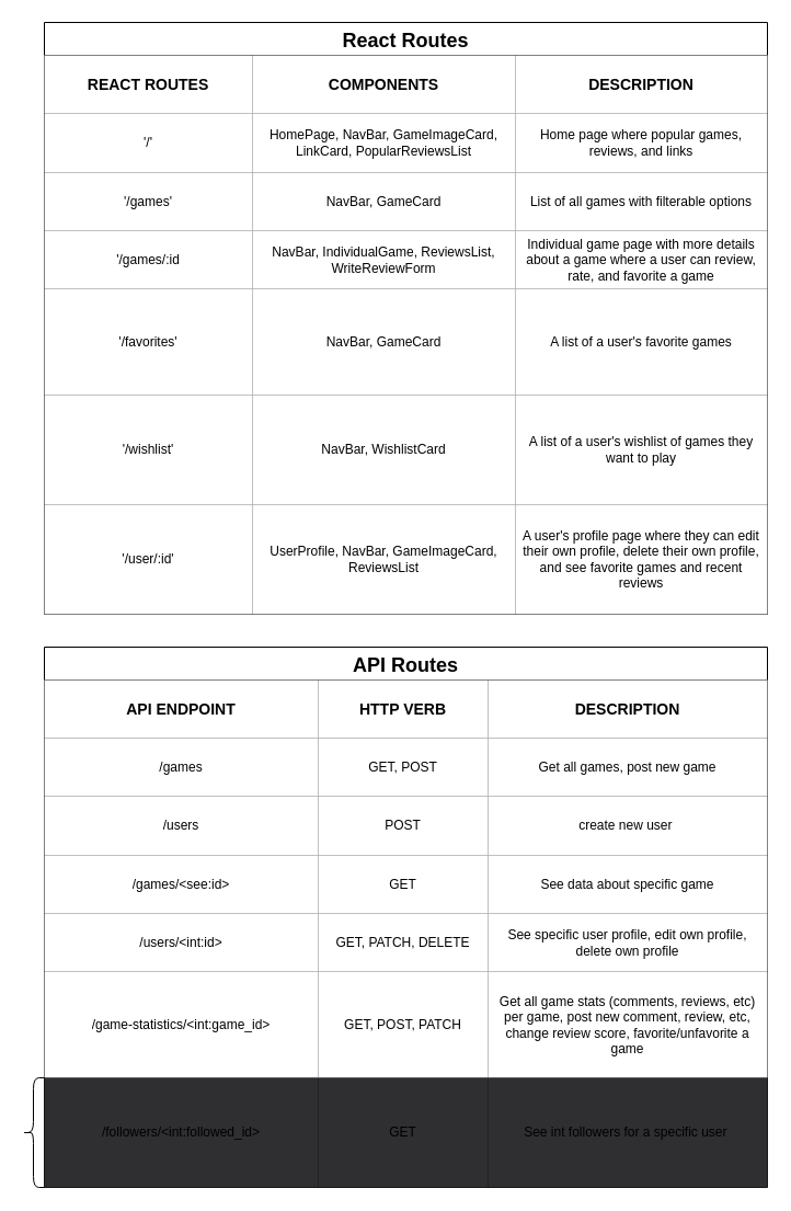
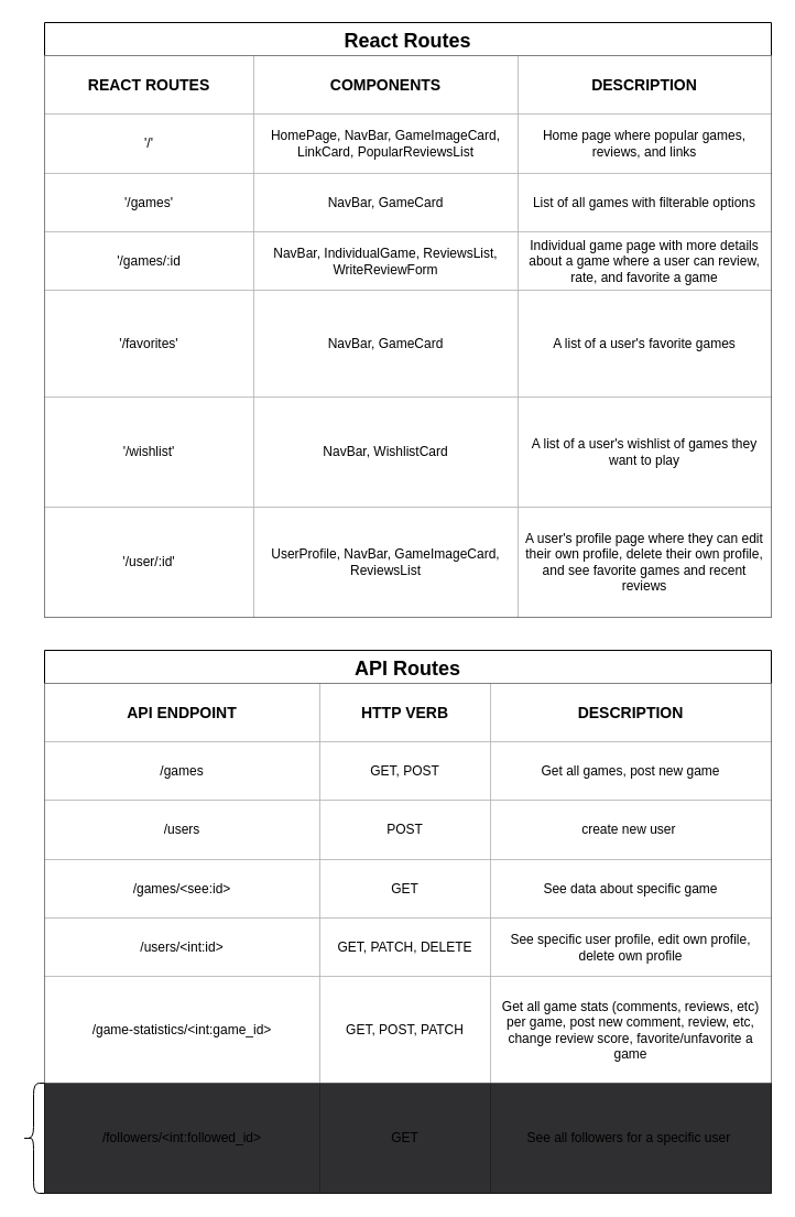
  <mxCell id="0" />
  <mxCell id="1" parent="0" />
  <mxCell id="2" value="API Routes" style="shape=table;startSize=30;container=1;collapsible=0;childLayout=tableLayout;fontStyle=1;align=center;fontSize=18;" vertex="1" parent="1"><mxGeometry x="40" y="590" width="660" height="493" as="geometry" /></mxCell>
  <mxCell id="3" style="shape=tableRow;horizontal=0;startSize=0;swimlaneHead=0;swimlaneBody=0;top=0;left=0;bottom=0;right=0;collapsible=0;dropTarget=0;fillColor=none;points=[[0,0.5],[1,0.5]];portConstraint=eastwest;" vertex="1" parent="2"><mxGeometry y="30" width="660" height="53" as="geometry" /></mxCell>
  <mxCell id="4" value="API ENDPOINT" style="shape=partialRectangle;html=1;whiteSpace=wrap;connectable=0;top=0;left=0;bottom=0;right=0;overflow=hidden;fontStyle=1;fontSize=14;" vertex="1" parent="3"><mxGeometry width="250" height="53" as="geometry"><mxRectangle width="250" height="53" as="alternateBounds" /></mxGeometry></mxCell>
  <mxCell id="5" value="HTTP VERB" style="shape=partialRectangle;html=1;whiteSpace=wrap;connectable=0;top=0;left=0;bottom=0;right=0;overflow=hidden;fontStyle=1;fontSize=14;" vertex="1" parent="3"><mxGeometry x="250" width="155" height="53" as="geometry"><mxRectangle width="155" height="53" as="alternateBounds" /></mxGeometry></mxCell>
  <mxCell id="6" value="DESCRIPTION" style="shape=partialRectangle;html=1;whiteSpace=wrap;connectable=0;top=0;left=0;bottom=0;right=0;overflow=hidden;fontStyle=1;fontSize=14;" vertex="1" parent="3"><mxGeometry x="405" width="255" height="53" as="geometry"><mxRectangle width="255" height="53" as="alternateBounds" /></mxGeometry></mxCell>
  <mxCell id="7" value="" style="shape=tableRow;horizontal=0;startSize=0;swimlaneHead=0;swimlaneBody=0;top=0;left=0;bottom=0;right=0;collapsible=0;dropTarget=0;fillColor=none;points=[[0,0.5],[1,0.5]];portConstraint=eastwest;" vertex="1" parent="2"><mxGeometry y="83" width="660" height="53" as="geometry" /></mxCell>
  <mxCell id="8" value="/games" style="shape=partialRectangle;html=1;whiteSpace=wrap;connectable=0;top=0;left=0;bottom=0;right=0;overflow=hidden;" vertex="1" parent="7"><mxGeometry width="250" height="53" as="geometry"><mxRectangle width="250" height="53" as="alternateBounds" /></mxGeometry></mxCell>
  <mxCell id="9" value="GET, POST" style="shape=partialRectangle;html=1;whiteSpace=wrap;connectable=0;top=0;left=0;bottom=0;right=0;overflow=hidden;" vertex="1" parent="7"><mxGeometry x="250" width="155" height="53" as="geometry"><mxRectangle width="155" height="53" as="alternateBounds" /></mxGeometry></mxCell>
  <mxCell id="10" value="Get all games, post new game" style="shape=partialRectangle;html=1;whiteSpace=wrap;connectable=0;top=0;left=0;bottom=0;right=0;overflow=hidden;" vertex="1" parent="7"><mxGeometry x="405" width="255" height="53" as="geometry"><mxRectangle width="255" height="53" as="alternateBounds" /></mxGeometry></mxCell>
  <mxCell id="11" value="" style="shape=tableRow;horizontal=0;startSize=0;swimlaneHead=0;swimlaneBody=0;top=0;left=0;bottom=0;right=0;collapsible=0;dropTarget=0;fillColor=none;points=[[0,0.5],[1,0.5]];portConstraint=eastwest;" vertex="1" parent="2"><mxGeometry y="136" width="660" height="54" as="geometry" /></mxCell>
  <mxCell id="12" value="/users" style="shape=partialRectangle;html=1;whiteSpace=wrap;connectable=0;top=0;left=0;bottom=0;right=0;overflow=hidden;" vertex="1" parent="11"><mxGeometry width="250" height="54" as="geometry"><mxRectangle width="250" height="54" as="alternateBounds" /></mxGeometry></mxCell>
  <mxCell id="13" value="POST" style="shape=partialRectangle;html=1;whiteSpace=wrap;connectable=0;top=0;left=0;bottom=0;right=0;overflow=hidden;" vertex="1" parent="11"><mxGeometry x="250" width="155" height="54" as="geometry"><mxRectangle width="155" height="54" as="alternateBounds" /></mxGeometry></mxCell>
  <mxCell id="14" value="create new user&amp;nbsp;" style="shape=partialRectangle;html=1;whiteSpace=wrap;connectable=0;top=0;left=0;bottom=0;right=0;overflow=hidden;" vertex="1" parent="11"><mxGeometry x="405" width="255" height="54" as="geometry"><mxRectangle width="255" height="54" as="alternateBounds" /></mxGeometry></mxCell>
  <mxCell id="15" value="" style="shape=tableRow;horizontal=0;startSize=0;swimlaneHead=0;swimlaneBody=0;top=0;left=0;bottom=0;right=0;collapsible=0;dropTarget=0;fillColor=none;points=[[0,0.5],[1,0.5]];portConstraint=eastwest;" vertex="1" parent="2"><mxGeometry y="190" width="660" height="53" as="geometry" /></mxCell>
  <mxCell id="16" value="/games/&amp;lt;see:id&amp;gt;" style="shape=partialRectangle;html=1;whiteSpace=wrap;connectable=0;top=0;left=0;bottom=0;right=0;overflow=hidden;" vertex="1" parent="15"><mxGeometry width="250" height="53" as="geometry"><mxRectangle width="250" height="53" as="alternateBounds" /></mxGeometry></mxCell>
  <mxCell id="17" value="GET" style="shape=partialRectangle;html=1;whiteSpace=wrap;connectable=0;top=0;left=0;bottom=0;right=0;overflow=hidden;" vertex="1" parent="15"><mxGeometry x="250" width="155" height="53" as="geometry"><mxRectangle width="155" height="53" as="alternateBounds" /></mxGeometry></mxCell>
  <mxCell id="18" value="See data about specific game" style="shape=partialRectangle;html=1;whiteSpace=wrap;connectable=0;top=0;left=0;bottom=0;right=0;overflow=hidden;" vertex="1" parent="15"><mxGeometry x="405" width="255" height="53" as="geometry"><mxRectangle width="255" height="53" as="alternateBounds" /></mxGeometry></mxCell>
  <mxCell id="19" style="shape=tableRow;horizontal=0;startSize=0;swimlaneHead=0;swimlaneBody=0;top=0;left=0;bottom=0;right=0;collapsible=0;dropTarget=0;fillColor=none;points=[[0,0.5],[1,0.5]];portConstraint=eastwest;" vertex="1" parent="2"><mxGeometry y="243" width="660" height="53" as="geometry" /></mxCell>
  <mxCell id="20" value="/users/&amp;lt;int:id&amp;gt;" style="shape=partialRectangle;html=1;whiteSpace=wrap;connectable=0;top=0;left=0;bottom=0;right=0;overflow=hidden;" vertex="1" parent="19"><mxGeometry width="250" height="53" as="geometry"><mxRectangle width="250" height="53" as="alternateBounds" /></mxGeometry></mxCell>
  <mxCell id="21" value="GET, PATCH, DELETE" style="shape=partialRectangle;html=1;whiteSpace=wrap;connectable=0;top=0;left=0;bottom=0;right=0;overflow=hidden;" vertex="1" parent="19"><mxGeometry x="250" width="155" height="53" as="geometry"><mxRectangle width="155" height="53" as="alternateBounds" /></mxGeometry></mxCell>
  <mxCell id="22" value="See specific user profile, edit own profile, delete own profile" style="shape=partialRectangle;html=1;whiteSpace=wrap;connectable=0;top=0;left=0;bottom=0;right=0;overflow=hidden;" vertex="1" parent="19"><mxGeometry x="405" width="255" height="53" as="geometry"><mxRectangle width="255" height="53" as="alternateBounds" /></mxGeometry></mxCell>
  <mxCell id="23" style="shape=tableRow;horizontal=0;startSize=0;swimlaneHead=0;swimlaneBody=0;top=0;left=0;bottom=0;right=0;collapsible=0;dropTarget=0;fillColor=none;points=[[0,0.5],[1,0.5]];portConstraint=eastwest;" vertex="1" parent="2"><mxGeometry y="296" width="660" height="97" as="geometry" /></mxCell>
  <mxCell id="24" value="/game-statistics/&amp;lt;int:game_id&amp;gt;" style="shape=partialRectangle;html=1;whiteSpace=wrap;connectable=0;top=0;left=0;bottom=0;right=0;overflow=hidden;" vertex="1" parent="23"><mxGeometry width="250" height="97" as="geometry"><mxRectangle width="250" height="97" as="alternateBounds" /></mxGeometry></mxCell>
  <mxCell id="25" value="GET, POST, PATCH" style="shape=partialRectangle;html=1;whiteSpace=wrap;connectable=0;top=0;left=0;bottom=0;right=0;overflow=hidden;" vertex="1" parent="23"><mxGeometry x="250" width="155" height="97" as="geometry"><mxRectangle width="155" height="97" as="alternateBounds" /></mxGeometry></mxCell>
  <mxCell id="26" value="Get all game stats (comments, reviews, etc) per game, post new comment, review, etc, change review score, favorite/unfavorite a game" style="shape=partialRectangle;html=1;whiteSpace=wrap;connectable=0;top=0;left=0;bottom=0;right=0;overflow=hidden;" vertex="1" parent="23"><mxGeometry x="405" width="255" height="97" as="geometry"><mxRectangle width="255" height="97" as="alternateBounds" /></mxGeometry></mxCell>
  <mxCell id="27" style="shape=tableRow;horizontal=0;startSize=0;swimlaneHead=0;swimlaneBody=0;top=0;left=0;bottom=0;right=0;collapsible=0;dropTarget=0;fillColor=none;points=[[0,0.5],[1,0.5]];portConstraint=eastwest;" vertex="1" parent="2"><mxGeometry y="393" width="660" height="100" as="geometry" /></mxCell>
  <mxCell id="28" value="/followers/&amp;lt;int:followed_id&amp;gt;" style="shape=partialRectangle;html=1;whiteSpace=wrap;connectable=0;top=0;left=0;bottom=0;right=0;overflow=hidden;fillColor=#2F2E30;" vertex="1" parent="27"><mxGeometry width="250" height="100" as="geometry"><mxRectangle width="250" height="100" as="alternateBounds" /></mxGeometry></mxCell>
  <mxCell id="29" value="GET" style="shape=partialRectangle;html=1;whiteSpace=wrap;connectable=0;top=0;left=0;bottom=0;right=0;overflow=hidden;fillColor=#2F2E30;" vertex="1" parent="27"><mxGeometry x="250" width="155" height="100" as="geometry"><mxRectangle width="155" height="100" as="alternateBounds" /></mxGeometry></mxCell>
- <mxCell id="30" value="See int followers for a specific user&amp;nbsp;" style="shape=partialRectangle;html=1;whiteSpace=wrap;connectable=0;top=0;left=0;bottom=0;right=0;overflow=hidden;fillColor=#2F2E30;" vertex="1" parent="27"><mxGeometry x="405" width="255" height="100" as="geometry"><mxRectangle width="255" height="100" as="alternateBounds" /></mxGeometry></mxCell>
+ <mxCell id="30" value="See all followers for a specific user&amp;nbsp;" style="shape=partialRectangle;html=1;whiteSpace=wrap;connectable=0;top=0;left=0;bottom=0;right=0;overflow=hidden;fillColor=#2F2E30;" vertex="1" parent="27"><mxGeometry x="405" width="255" height="100" as="geometry"><mxRectangle width="255" height="100" as="alternateBounds" /></mxGeometry></mxCell>
  <mxCell id="31" value="" style="shape=curlyBracket;whiteSpace=wrap;html=1;rounded=1;labelPosition=left;verticalLabelPosition=middle;align=right;verticalAlign=middle;fillColor=#2F2E30;" vertex="1" parent="1"><mxGeometry x="20" y="983" width="20" height="100" as="geometry" /></mxCell>
  <mxCell id="32" value="React Routes" style="shape=table;startSize=30;container=1;collapsible=0;childLayout=tableLayout;fontStyle=1;align=center;fontSize=18;" vertex="1" parent="1"><mxGeometry x="40" y="20" width="660" height="540" as="geometry" /></mxCell>
  <mxCell id="33" value="" style="shape=tableRow;horizontal=0;startSize=0;swimlaneHead=0;swimlaneBody=0;top=0;left=0;bottom=0;right=0;collapsible=0;dropTarget=0;fillColor=none;points=[[0,0.5],[1,0.5]];portConstraint=eastwest;" vertex="1" parent="32"><mxGeometry y="30" width="660" height="53" as="geometry" /></mxCell>
  <mxCell id="34" value="REACT ROUTES" style="shape=partialRectangle;html=1;whiteSpace=wrap;connectable=0;top=0;left=0;bottom=0;right=0;overflow=hidden;fontStyle=1;fontSize=14;" vertex="1" parent="33"><mxGeometry width="190" height="53" as="geometry"><mxRectangle width="190" height="53" as="alternateBounds" /></mxGeometry></mxCell>
  <mxCell id="35" value="COMPONENTS" style="shape=partialRectangle;html=1;whiteSpace=wrap;connectable=0;top=0;left=0;bottom=0;right=0;overflow=hidden;fontStyle=1;fontSize=14;" vertex="1" parent="33"><mxGeometry x="190" width="240" height="53" as="geometry"><mxRectangle width="240" height="53" as="alternateBounds" /></mxGeometry></mxCell>
  <mxCell id="36" value="DESCRIPTION" style="shape=partialRectangle;html=1;whiteSpace=wrap;connectable=0;top=0;left=0;bottom=0;right=0;overflow=hidden;fontStyle=1;fontSize=14;" vertex="1" parent="33"><mxGeometry x="430" width="230" height="53" as="geometry"><mxRectangle width="230" height="53" as="alternateBounds" /></mxGeometry></mxCell>
  <mxCell id="37" value="" style="shape=tableRow;horizontal=0;startSize=0;swimlaneHead=0;swimlaneBody=0;top=0;left=0;bottom=0;right=0;collapsible=0;dropTarget=0;fillColor=none;points=[[0,0.5],[1,0.5]];portConstraint=eastwest;" vertex="1" parent="32"><mxGeometry y="83" width="660" height="54" as="geometry" /></mxCell>
  <mxCell id="38" value="'/'" style="shape=partialRectangle;html=1;whiteSpace=wrap;connectable=0;top=0;left=0;bottom=0;right=0;overflow=hidden;" vertex="1" parent="37"><mxGeometry width="190" height="54" as="geometry"><mxRectangle width="190" height="54" as="alternateBounds" /></mxGeometry></mxCell>
  <mxCell id="39" value="HomePage, NavBar, GameImageCard, LinkCard, PopularReviewsList" style="shape=partialRectangle;html=1;whiteSpace=wrap;connectable=0;top=0;left=0;bottom=0;right=0;overflow=hidden;" vertex="1" parent="37"><mxGeometry x="190" width="240" height="54" as="geometry"><mxRectangle width="240" height="54" as="alternateBounds" /></mxGeometry></mxCell>
  <mxCell id="40" value="Home page where popular games, reviews, and links" style="shape=partialRectangle;html=1;whiteSpace=wrap;connectable=0;top=0;left=0;bottom=0;right=0;overflow=hidden;" vertex="1" parent="37"><mxGeometry x="430" width="230" height="54" as="geometry"><mxRectangle width="230" height="54" as="alternateBounds" /></mxGeometry></mxCell>
  <mxCell id="41" value="" style="shape=tableRow;horizontal=0;startSize=0;swimlaneHead=0;swimlaneBody=0;top=0;left=0;bottom=0;right=0;collapsible=0;dropTarget=0;fillColor=none;points=[[0,0.5],[1,0.5]];portConstraint=eastwest;" vertex="1" parent="32"><mxGeometry y="137" width="660" height="53" as="geometry" /></mxCell>
  <mxCell id="42" value="'/games'" style="shape=partialRectangle;html=1;whiteSpace=wrap;connectable=0;top=0;left=0;bottom=0;right=0;overflow=hidden;" vertex="1" parent="41"><mxGeometry width="190" height="53" as="geometry"><mxRectangle width="190" height="53" as="alternateBounds" /></mxGeometry></mxCell>
  <mxCell id="43" value="NavBar, GameCard" style="shape=partialRectangle;html=1;whiteSpace=wrap;connectable=0;top=0;left=0;bottom=0;right=0;overflow=hidden;" vertex="1" parent="41"><mxGeometry x="190" width="240" height="53" as="geometry"><mxRectangle width="240" height="53" as="alternateBounds" /></mxGeometry></mxCell>
  <mxCell id="44" value="List of all games with filterable options" style="shape=partialRectangle;html=1;whiteSpace=wrap;connectable=0;top=0;left=0;bottom=0;right=0;overflow=hidden;" vertex="1" parent="41"><mxGeometry x="430" width="230" height="53" as="geometry"><mxRectangle width="230" height="53" as="alternateBounds" /></mxGeometry></mxCell>
  <mxCell id="45" style="shape=tableRow;horizontal=0;startSize=0;swimlaneHead=0;swimlaneBody=0;top=0;left=0;bottom=0;right=0;collapsible=0;dropTarget=0;fillColor=none;points=[[0,0.5],[1,0.5]];portConstraint=eastwest;" vertex="1" parent="32"><mxGeometry y="190" width="660" height="53" as="geometry" /></mxCell>
  <mxCell id="46" value="'/games/:id" style="shape=partialRectangle;html=1;whiteSpace=wrap;connectable=0;top=0;left=0;bottom=0;right=0;overflow=hidden;" vertex="1" parent="45"><mxGeometry width="190" height="53" as="geometry"><mxRectangle width="190" height="53" as="alternateBounds" /></mxGeometry></mxCell>
  <mxCell id="47" value="NavBar, IndividualGame, ReviewsList, WriteReviewForm" style="shape=partialRectangle;html=1;whiteSpace=wrap;connectable=0;top=0;left=0;bottom=0;right=0;overflow=hidden;" vertex="1" parent="45"><mxGeometry x="190" width="240" height="53" as="geometry"><mxRectangle width="240" height="53" as="alternateBounds" /></mxGeometry></mxCell>
  <mxCell id="48" value="Individual game page with more details about a game where a user can review, rate, and favorite a game" style="shape=partialRectangle;html=1;whiteSpace=wrap;connectable=0;top=0;left=0;bottom=0;right=0;overflow=hidden;" vertex="1" parent="45"><mxGeometry x="430" width="230" height="53" as="geometry"><mxRectangle width="230" height="53" as="alternateBounds" /></mxGeometry></mxCell>
  <mxCell id="49" style="shape=tableRow;horizontal=0;startSize=0;swimlaneHead=0;swimlaneBody=0;top=0;left=0;bottom=0;right=0;collapsible=0;dropTarget=0;fillColor=none;points=[[0,0.5],[1,0.5]];portConstraint=eastwest;" vertex="1" parent="32"><mxGeometry y="243" width="660" height="97" as="geometry" /></mxCell>
  <mxCell id="50" value="'/favorites'" style="shape=partialRectangle;html=1;whiteSpace=wrap;connectable=0;top=0;left=0;bottom=0;right=0;overflow=hidden;" vertex="1" parent="49"><mxGeometry width="190" height="97" as="geometry"><mxRectangle width="190" height="97" as="alternateBounds" /></mxGeometry></mxCell>
  <mxCell id="51" value="NavBar, GameCard" style="shape=partialRectangle;html=1;whiteSpace=wrap;connectable=0;top=0;left=0;bottom=0;right=0;overflow=hidden;" vertex="1" parent="49"><mxGeometry x="190" width="240" height="97" as="geometry"><mxRectangle width="240" height="97" as="alternateBounds" /></mxGeometry></mxCell>
  <mxCell id="52" value="A list of a user's favorite games" style="shape=partialRectangle;html=1;whiteSpace=wrap;connectable=0;top=0;left=0;bottom=0;right=0;overflow=hidden;" vertex="1" parent="49"><mxGeometry x="430" width="230" height="97" as="geometry"><mxRectangle width="230" height="97" as="alternateBounds" /></mxGeometry></mxCell>
  <mxCell id="53" style="shape=tableRow;horizontal=0;startSize=0;swimlaneHead=0;swimlaneBody=0;top=0;left=0;bottom=0;right=0;collapsible=0;dropTarget=0;fillColor=none;points=[[0,0.5],[1,0.5]];portConstraint=eastwest;" vertex="1" parent="32"><mxGeometry y="340" width="660" height="100" as="geometry" /></mxCell>
  <mxCell id="54" value="'/wishlist'" style="shape=partialRectangle;html=1;whiteSpace=wrap;connectable=0;top=0;left=0;bottom=0;right=0;overflow=hidden;labelBackgroundColor=none;" vertex="1" parent="53"><mxGeometry width="190" height="100" as="geometry"><mxRectangle width="190" height="100" as="alternateBounds" /></mxGeometry></mxCell>
  <mxCell id="55" value="NavBar, WishlistCard" style="shape=partialRectangle;html=1;whiteSpace=wrap;connectable=0;top=0;left=0;bottom=0;right=0;overflow=hidden;labelBackgroundColor=none;" vertex="1" parent="53"><mxGeometry x="190" width="240" height="100" as="geometry"><mxRectangle width="240" height="100" as="alternateBounds" /></mxGeometry></mxCell>
  <mxCell id="56" value="A list of a user's wishlist of games they want to play" style="shape=partialRectangle;html=1;whiteSpace=wrap;connectable=0;top=0;left=0;bottom=0;right=0;overflow=hidden;labelBackgroundColor=none;" vertex="1" parent="53"><mxGeometry x="430" width="230" height="100" as="geometry"><mxRectangle width="230" height="100" as="alternateBounds" /></mxGeometry></mxCell>
  <mxCell id="57" style="shape=tableRow;horizontal=0;startSize=0;swimlaneHead=0;swimlaneBody=0;top=0;left=0;bottom=0;right=0;collapsible=0;dropTarget=0;fillColor=none;points=[[0,0.5],[1,0.5]];portConstraint=eastwest;" vertex="1" parent="32"><mxGeometry y="440" width="660" height="100" as="geometry" /></mxCell>
  <mxCell id="58" value="'/user/:id'" style="shape=partialRectangle;html=1;whiteSpace=wrap;connectable=0;top=0;left=0;bottom=0;right=0;overflow=hidden;labelBackgroundColor=none;" vertex="1" parent="57"><mxGeometry width="190" height="100" as="geometry"><mxRectangle width="190" height="100" as="alternateBounds" /></mxGeometry></mxCell>
  <mxCell id="59" value="UserProfile, NavBar, GameImageCard, ReviewsList" style="shape=partialRectangle;html=1;whiteSpace=wrap;connectable=0;top=0;left=0;bottom=0;right=0;overflow=hidden;labelBackgroundColor=none;" vertex="1" parent="57"><mxGeometry x="190" width="240" height="100" as="geometry"><mxRectangle width="240" height="100" as="alternateBounds" /></mxGeometry></mxCell>
  <mxCell id="60" value="A user's profile page where they can edit their own profile, delete their own profile, and see favorite games and recent reviews" style="shape=partialRectangle;html=1;whiteSpace=wrap;connectable=0;top=0;left=0;bottom=0;right=0;overflow=hidden;labelBackgroundColor=none;" vertex="1" parent="57"><mxGeometry x="430" width="230" height="100" as="geometry"><mxRectangle width="230" height="100" as="alternateBounds" /></mxGeometry></mxCell>
